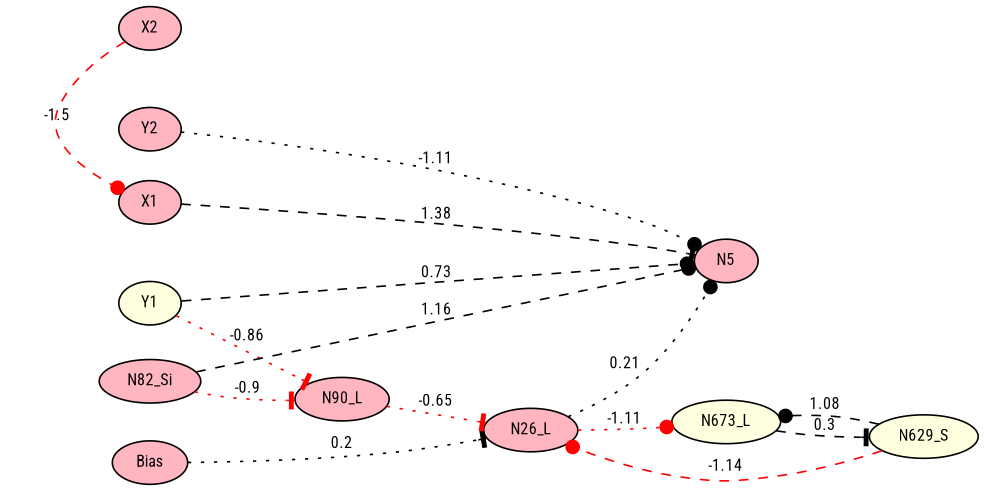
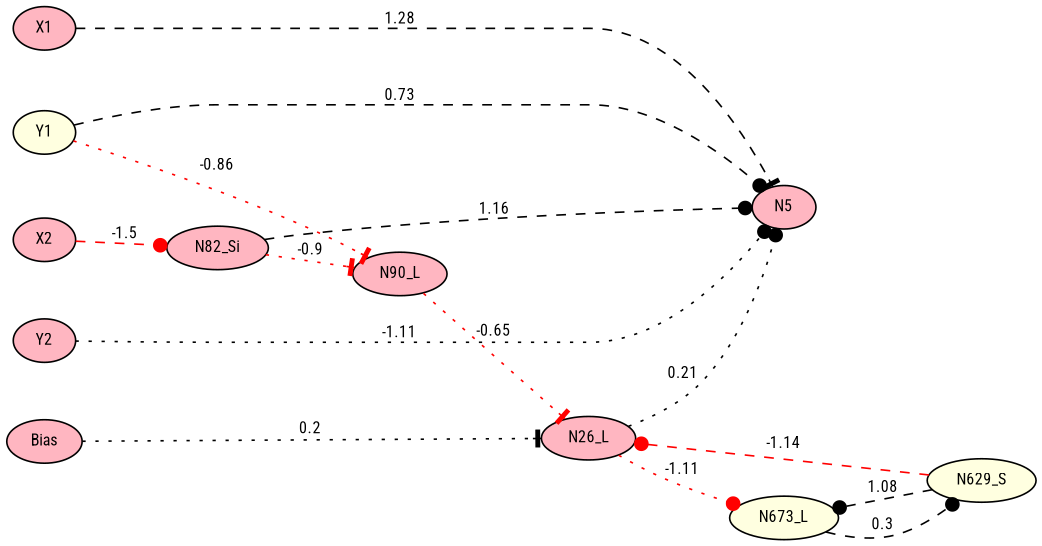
  digraph {
    fontname="Roboto Condensed"
    rankdir=LR
    node [fillcolor=lightpink fontname="Roboto Condensed" fontsize=10 shape=ellipse style=filled]
    edge [arrowhead=dot color=black fontname="Roboto Condensed" fontsize=10 style=dotted]
    N5 [height=0.1 width=0.1]
    n2 [height=0.1 label=Bias width=0.1]
    n3 [height=0.1 label=X1 width=0.1]
    n4 [fillcolor=lightyellow height=0.1 label=Y1 width=0.1]
    n5 [height=0.1 label=X2 width=0.1]
    n6 [height=0.1 label=Y2 width=0.1]
    n7 [height=0.1 label=N26_L width=0.1]
    n8 [height=0.1 label=N90_L width=0.1]
    n9 [height=0.1 label=N82_Si width=0.1]
    n10 [fillcolor=lightyellow height=0.1 label=N673_L width=0.1]
    n11 [fillcolor=lightyellow height=0.1 label=N629_S width=0.1]
    subgraph sub_1 {
      rank=same
      N5
    }
    subgraph sub_2 {
      rank=same
      n2
      n3
      n4
      n5
      n6
    }
    n2 -> n7 [arrowhead=tee label=0.2]
-   n3 -> N5 [arrowhead=tee label=1.38 style=dashed]
+   n3 -> N5 [arrowhead=tee label=1.28 style=dashed]
    n3 -> n4 [style=invis arrowhead="" color="" fontsize=""]
    n4 -> N5 [label=0.73 style=dashed]
    n4 -> n5 [style=invis arrowhead="" color="" fontsize=""]
    n4 -> n8 [arrowType=inv arrowhead=tee color=red label=-0.86]
    n5 -> n6 [style=invis arrowhead="" color="" fontsize=""]
-   n5 -> n3 [arrowType=inv color=red label=-1.5 style=dashed]
+   n5 -> n9 [arrowType=inv color=red label=-1.5 style=dashed]
    n6 -> N5 [label=-1.11]
    n6 -> n2 [style=invis arrowhead="" color="" fontsize=""]
    n7 -> N5 [label=0.21]
    n7 -> n10 [arrowType=inv color=red label=-1.11]
    n8 -> n7 [arrowType=inv arrowhead=tee color=red label=-0.65]
    n9 -> N5 [label=1.16 style=dashed]
    n9 -> n8 [arrowType=inv arrowhead=tee color=red label=-0.9]
-   n10 -> n11 [arrowhead=tee label=0.3 style=dashed]
+   n10 -> n11 [label=0.3 style=dashed]
    n11 -> n7 [arrowType=inv color=red label=-1.14 style=dashed]
    n11 -> n10 [label=1.08 style=dashed]
  }
